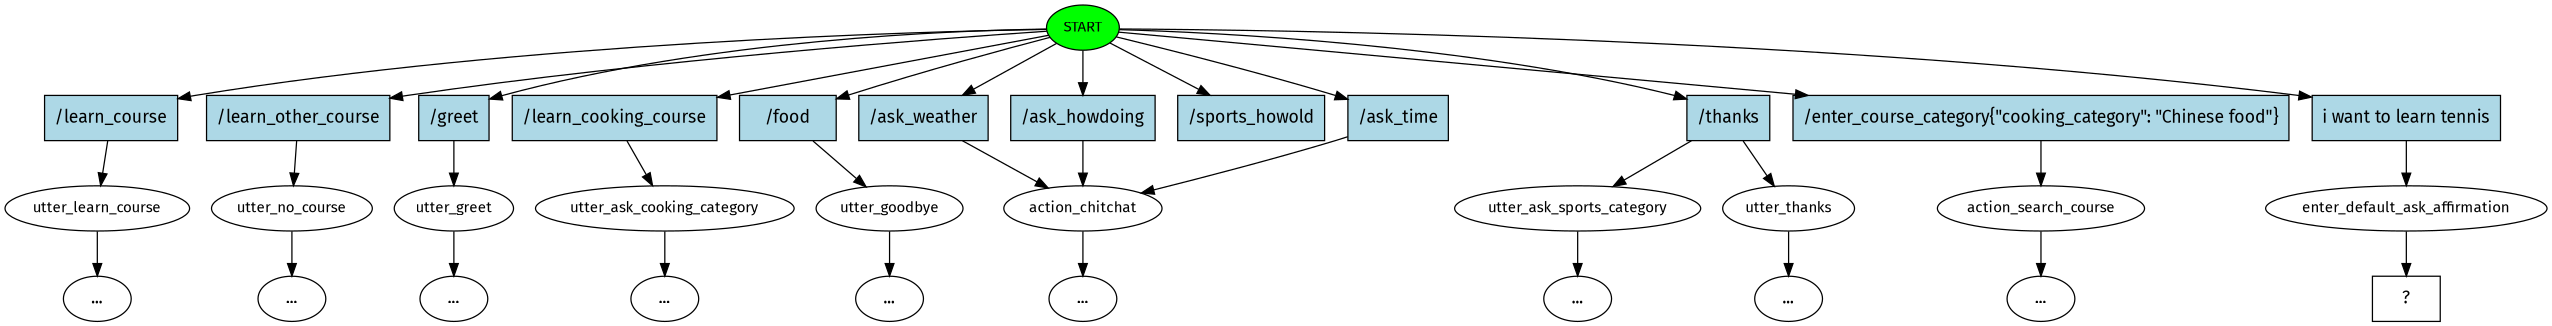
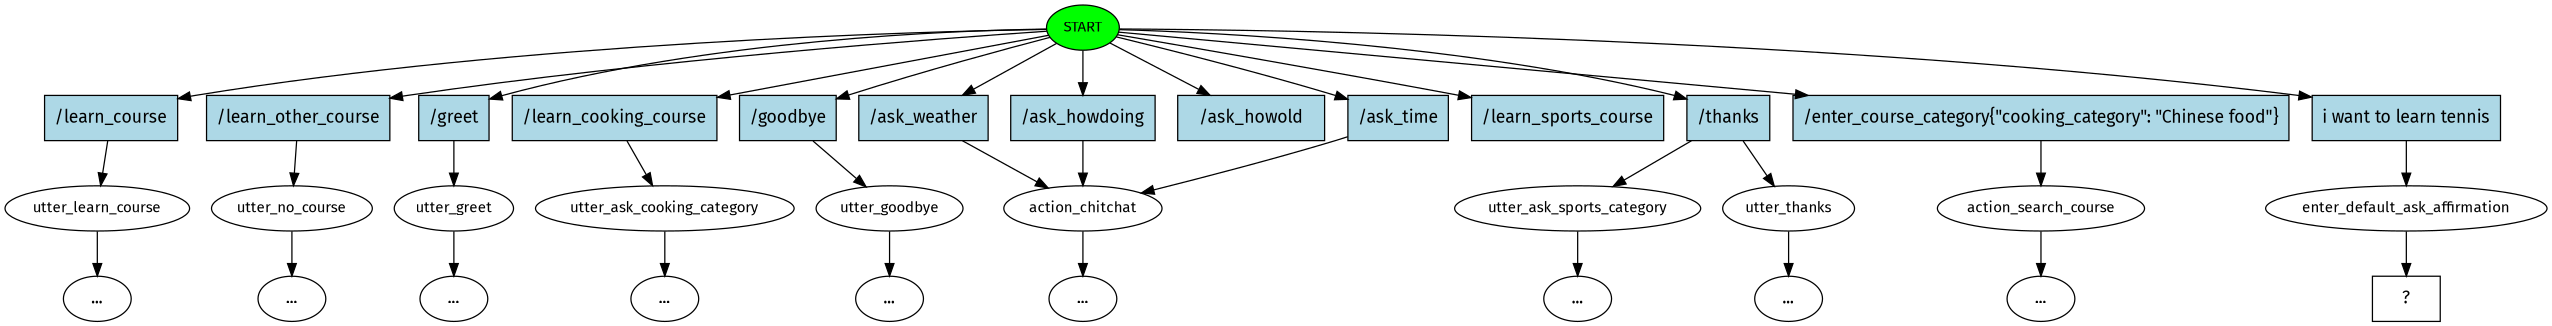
  digraph {
    fontname="Fira Sans"
    node [fontname="Fira Sans"]
    edge [fontname="Fira Sans"]
    n1 [fillcolor=green fontsize=12 label=START style=filled]
    n2 [fillcolor=lightblue label="/learn_course" shape=rect style=filled]
    n3 [fillcolor=lightblue label="/learn_other_course" shape=rect style=filled]
    n4 [fillcolor=lightblue label="/greet" shape=rect style=filled]
    n5 [fillcolor=lightblue label="/learn_cooking_course" shape=rect style=filled]
-   n6 [fillcolor=lightblue label="/food" shape=rect style=filled]
+   n6 [fillcolor=lightblue label="/goodbye" shape=rect style=filled]
    n7 [fillcolor=lightblue label="/ask_weather" shape=rect style=filled]
    n8 [fillcolor=lightblue label="/ask_howdoing" shape=rect style=filled]
-   n9 [fillcolor=lightblue label="/sports_howold" shape=rect style=filled]
+   n9 [fillcolor=lightblue label="/ask_howold" shape=rect style=filled]
    n10 [fillcolor=lightblue label="/ask_time" shape=rect style=filled]
+   n11 [fillcolor=lightblue label="/learn_sports_course" shape=rect style=filled]
    n12 [fillcolor=lightblue label="/thanks" shape=rect style=filled]
    n13 [fillcolor=lightblue label="/enter_course_category{\"cooking_category\": \"Chinese food\"}" shape=rect style=filled]
    n14 [fillcolor=lightblue label="i want to learn tennis" shape=rect style=filled]
    n15 [fontsize=12 label=utter_learn_course]
    n16 [fontsize=12 label=utter_no_course]
    n17 [fontsize=12 label=utter_greet]
    n18 [fontsize=12 label=utter_ask_cooking_category]
    n19 [fontsize=12 label=utter_goodbye]
    n20 [fontsize=12 label=action_chitchat]
    n21 [fontsize=12 label=utter_ask_sports_category]
    n22 [fontsize=12 label=utter_thanks]
    n23 [fontsize=12 label=action_search_course]
    n24 [fontsize=12 label=enter_default_ask_affirmation]
    n25 [label="..."]
    n26 [label="..."]
    n27 [label="..."]
    n28 [label="..."]
    n29 [label="..."]
    n30 [label="..."]
    n31 [label="..."]
    n32 [label="..."]
    n33 [label="..."]
    n34 [label="  ?  " shape=rect]
    n1 -> n2
    n1 -> n3
    n1 -> n4
    n1 -> n5
    n1 -> n6
    n1 -> n7
    n1 -> n8
    n1 -> n9
    n1 -> n10
+   n1 -> n11
    n1 -> n12
    n1 -> n13
    n1 -> n14
    n2 -> n15
    n3 -> n16
    n4 -> n17
    n5 -> n18
    n6 -> n19
    n7 -> n20
    n8 -> n20
    n10 -> n20
    n12 -> n21
    n12 -> n22
    n13 -> n23
    n14 -> n24
    n15 -> n25
    n16 -> n26
    n17 -> n27
    n18 -> n28
    n19 -> n29
    n20 -> n30
    n21 -> n31
    n22 -> n32
    n23 -> n33
    n24 -> n34
  }
